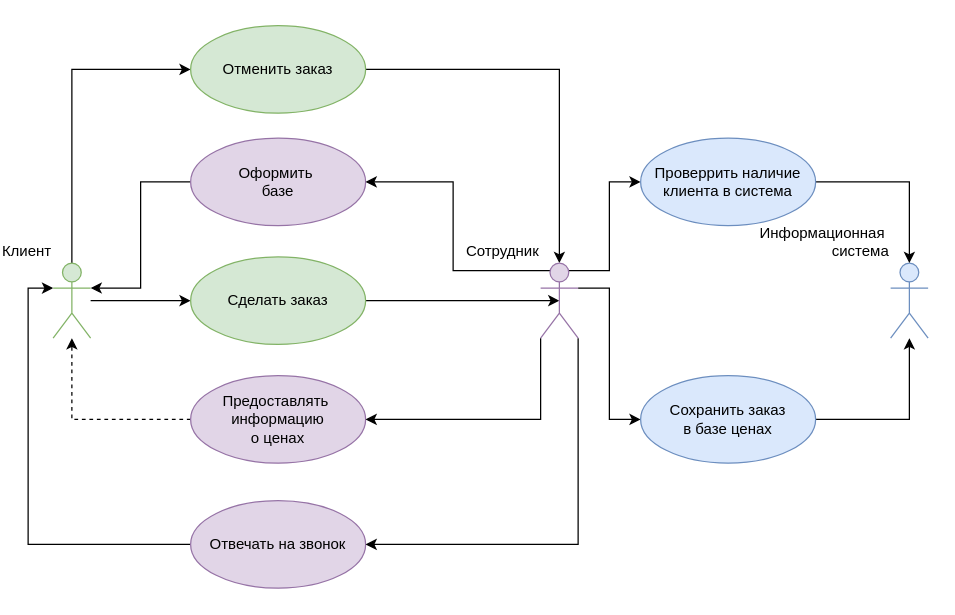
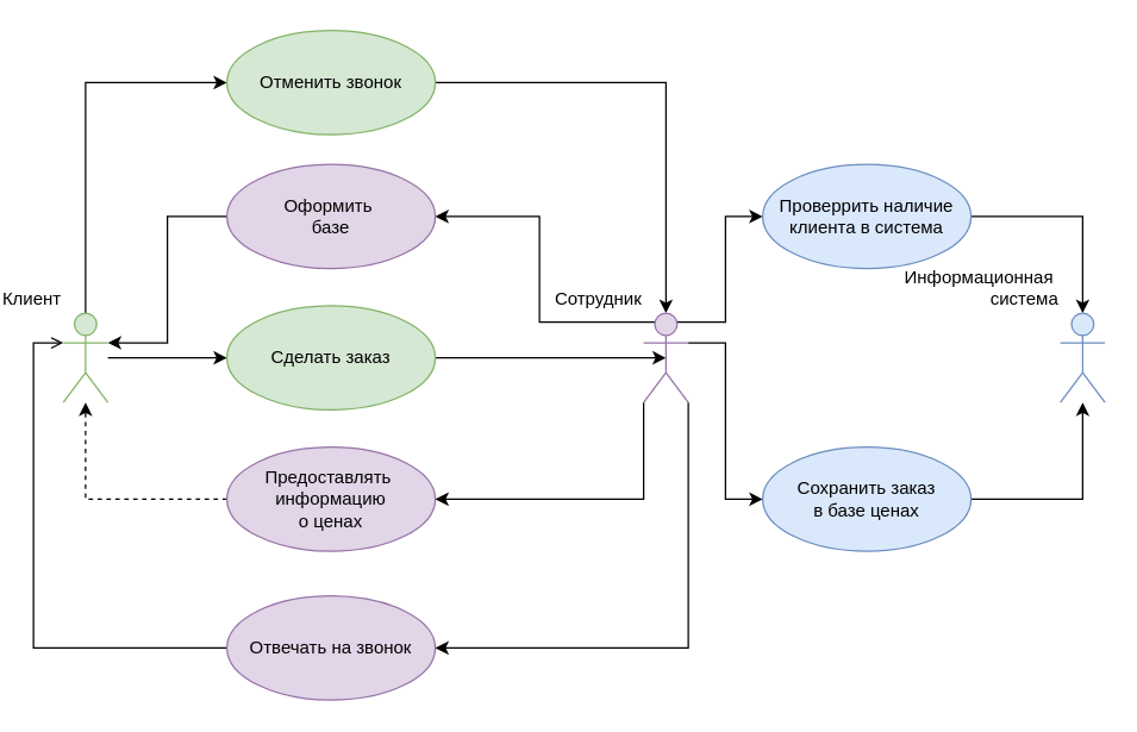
  <mxCell id="0" />
  <mxCell id="1" parent="0" />
  <mxCell id="2" style="edgeStyle=orthogonalEdgeStyle;rounded=0;orthogonalLoop=1;jettySize=auto;html=1;entryX=0;entryY=0.5;entryDx=0;entryDy=0;" edge="1" parent="1" source="4" target="6"><mxGeometry relative="1" as="geometry" /></mxCell>
  <mxCell id="3" style="edgeStyle=orthogonalEdgeStyle;rounded=0;orthogonalLoop=1;jettySize=auto;html=1;exitX=0.5;exitY=0;exitDx=0;exitDy=0;exitPerimeter=0;entryX=0;entryY=0.5;entryDx=0;entryDy=0;" edge="1" parent="1" source="4" target="10"><mxGeometry relative="1" as="geometry" /></mxCell>
  <mxCell id="4" value="Клиент" style="shape=umlActor;verticalLabelPosition=top;verticalAlign=bottom;html=1;labelPosition=left;align=right;fillColor=#d5e8d4;strokeColor=#82b366;" vertex="1" parent="1"><mxGeometry x="20" y="210" width="30" height="60" as="geometry" /></mxCell>
  <mxCell id="5" style="edgeStyle=orthogonalEdgeStyle;rounded=0;orthogonalLoop=1;jettySize=auto;html=1;exitX=1;exitY=0.5;exitDx=0;exitDy=0;entryX=0.5;entryY=0.5;entryDx=0;entryDy=0;entryPerimeter=0;" edge="1" parent="1" source="6" target="20"><mxGeometry relative="1" as="geometry" /></mxCell>
  <mxCell id="6" value="Сделать заказ" style="ellipse;whiteSpace=wrap;html=1;fillColor=#d5e8d4;strokeColor=#82b366;" vertex="1" parent="1"><mxGeometry x="130" y="205" width="140" height="70" as="geometry" /></mxCell>
  <mxCell id="7" style="edgeStyle=orthogonalEdgeStyle;rounded=0;orthogonalLoop=1;jettySize=auto;html=1;exitX=0;exitY=0.5;exitDx=0;exitDy=0;entryX=1;entryY=0.333;entryDx=0;entryDy=0;entryPerimeter=0;" edge="1" parent="1" source="8" target="4"><mxGeometry relative="1" as="geometry" /></mxCell>
  <mxCell id="8" value="Оформить&amp;nbsp;&lt;br&gt;базе" style="ellipse;whiteSpace=wrap;html=1;fillColor=#e1d5e7;strokeColor=#9673a6;" vertex="1" parent="1"><mxGeometry x="130" y="110" width="140" height="70" as="geometry" /></mxCell>
  <mxCell id="9" style="edgeStyle=orthogonalEdgeStyle;rounded=0;orthogonalLoop=1;jettySize=auto;html=1;exitX=1;exitY=0.5;exitDx=0;exitDy=0;" edge="1" parent="1" source="10" target="20"><mxGeometry relative="1" as="geometry" /></mxCell>
- <mxCell id="10" value="Отменить заказ" style="ellipse;whiteSpace=wrap;html=1;fillColor=#d5e8d4;strokeColor=#82b366;" vertex="1" parent="1"><mxGeometry x="130" y="20" width="140" height="70" as="geometry" /></mxCell>
+ <mxCell id="10" value="Отменить звонок" style="ellipse;whiteSpace=wrap;html=1;fillColor=#d5e8d4;strokeColor=#82b366;" vertex="1" parent="1"><mxGeometry x="130" y="20" width="140" height="70" as="geometry" /></mxCell>
  <mxCell id="11" style="edgeStyle=orthogonalEdgeStyle;rounded=0;orthogonalLoop=1;jettySize=auto;html=1;exitX=0;exitY=0.5;exitDx=0;exitDy=0;dashed=1;" edge="1" parent="1" source="12" target="4"><mxGeometry relative="1" as="geometry" /></mxCell>
  <mxCell id="12" value="Предоставлять&amp;nbsp;&lt;br&gt;информацию&lt;br&gt;о ценах" style="ellipse;whiteSpace=wrap;html=1;fillColor=#e1d5e7;strokeColor=#9673a6;" vertex="1" parent="1"><mxGeometry x="130" y="300" width="140" height="70" as="geometry" /></mxCell>
- <mxCell id="13" style="edgeStyle=orthogonalEdgeStyle;rounded=0;orthogonalLoop=1;jettySize=auto;html=1;exitX=0;exitY=0.5;exitDx=0;exitDy=0;entryX=0;entryY=0.333;entryDx=0;entryDy=0;entryPerimeter=0;" edge="1" parent="1" source="14" target="4"><mxGeometry relative="1" as="geometry"><mxPoint x="20" y="280" as="targetPoint" /></mxGeometry></mxCell>
+ <mxCell id="13" style="edgeStyle=orthogonalEdgeStyle;rounded=0;orthogonalLoop=1;jettySize=auto;html=1;exitX=0;exitY=0.5;exitDx=0;exitDy=0;entryX=0;entryY=0.333;entryDx=0;entryDy=0;entryPerimeter=0;endArrow=open;" edge="1" parent="1" source="14" target="4"><mxGeometry relative="1" as="geometry"><mxPoint x="20" y="280" as="targetPoint" /></mxGeometry></mxCell>
  <mxCell id="14" value="Отвечать на звонок" style="ellipse;whiteSpace=wrap;html=1;fillColor=#e1d5e7;strokeColor=#9673a6;" vertex="1" parent="1"><mxGeometry x="130" y="400" width="140" height="70" as="geometry" /></mxCell>
  <mxCell id="15" style="edgeStyle=orthogonalEdgeStyle;rounded=0;orthogonalLoop=1;jettySize=auto;html=1;exitX=0.25;exitY=0.1;exitDx=0;exitDy=0;exitPerimeter=0;entryX=1;entryY=0.5;entryDx=0;entryDy=0;" edge="1" parent="1" source="20" target="8"><mxGeometry relative="1" as="geometry" /></mxCell>
  <mxCell id="16" style="edgeStyle=orthogonalEdgeStyle;rounded=0;orthogonalLoop=1;jettySize=auto;html=1;exitX=0;exitY=1;exitDx=0;exitDy=0;exitPerimeter=0;entryX=1;entryY=0.5;entryDx=0;entryDy=0;" edge="1" parent="1" source="20" target="12"><mxGeometry relative="1" as="geometry" /></mxCell>
  <mxCell id="17" style="edgeStyle=orthogonalEdgeStyle;rounded=0;orthogonalLoop=1;jettySize=auto;html=1;exitX=1;exitY=1;exitDx=0;exitDy=0;exitPerimeter=0;entryX=1;entryY=0.5;entryDx=0;entryDy=0;" edge="1" parent="1" source="20" target="14"><mxGeometry relative="1" as="geometry" /></mxCell>
  <mxCell id="18" style="edgeStyle=orthogonalEdgeStyle;rounded=0;orthogonalLoop=1;jettySize=auto;html=1;exitX=0.75;exitY=0.1;exitDx=0;exitDy=0;exitPerimeter=0;entryX=0;entryY=0.5;entryDx=0;entryDy=0;" edge="1" parent="1" source="20" target="23"><mxGeometry relative="1" as="geometry" /></mxCell>
  <mxCell id="19" style="edgeStyle=orthogonalEdgeStyle;rounded=0;orthogonalLoop=1;jettySize=auto;html=1;exitX=1;exitY=0.333;exitDx=0;exitDy=0;exitPerimeter=0;entryX=0;entryY=0.5;entryDx=0;entryDy=0;" edge="1" parent="1" source="20" target="25"><mxGeometry relative="1" as="geometry" /></mxCell>
  <mxCell id="20" value="Сотрудник&lt;br&gt;" style="shape=umlActor;verticalLabelPosition=top;verticalAlign=bottom;html=1;labelPosition=left;align=right;fillColor=#e1d5e7;strokeColor=#9673a6;" vertex="1" parent="1"><mxGeometry x="410" y="210" width="30" height="60" as="geometry" /></mxCell>
  <mxCell id="21" value="Информационная&amp;nbsp;&lt;br&gt;система" style="shape=umlActor;verticalLabelPosition=top;verticalAlign=bottom;html=1;labelPosition=left;align=right;fillColor=#dae8fc;strokeColor=#6c8ebf;" vertex="1" parent="1"><mxGeometry x="690" y="210" width="30" height="60" as="geometry" /></mxCell>
  <mxCell id="22" style="edgeStyle=orthogonalEdgeStyle;rounded=0;orthogonalLoop=1;jettySize=auto;html=1;exitX=1;exitY=0.5;exitDx=0;exitDy=0;entryX=0.5;entryY=0;entryDx=0;entryDy=0;entryPerimeter=0;" edge="1" parent="1" source="23" target="21"><mxGeometry relative="1" as="geometry" /></mxCell>
  <mxCell id="23" value="Проверрить наличие&lt;br&gt;клиента в система" style="ellipse;whiteSpace=wrap;html=1;fillColor=#dae8fc;strokeColor=#6c8ebf;" vertex="1" parent="1"><mxGeometry x="490" y="110" width="140" height="70" as="geometry" /></mxCell>
  <mxCell id="24" style="edgeStyle=orthogonalEdgeStyle;rounded=0;orthogonalLoop=1;jettySize=auto;html=1;exitX=1;exitY=0.5;exitDx=0;exitDy=0;" edge="1" parent="1" source="25" target="21"><mxGeometry relative="1" as="geometry" /></mxCell>
  <mxCell id="25" value="Сохранить заказ&lt;br&gt;в базе ценах" style="ellipse;whiteSpace=wrap;html=1;fillColor=#dae8fc;strokeColor=#6c8ebf;" vertex="1" parent="1"><mxGeometry x="490" y="300" width="140" height="70" as="geometry" /></mxCell>
